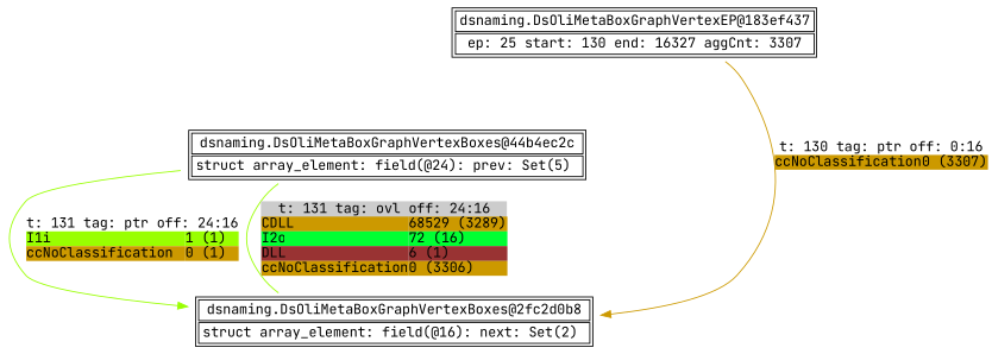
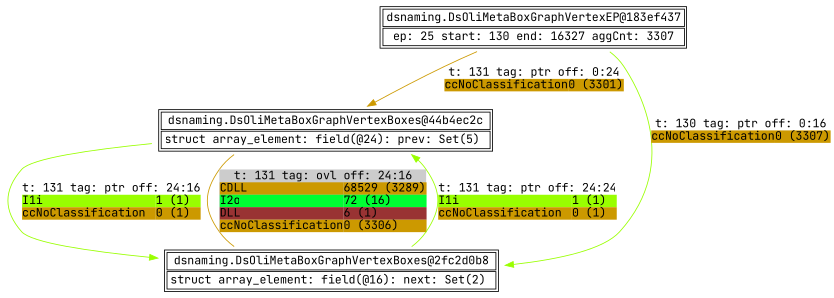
  digraph {
    fontname="JetBrains Mono"
    node [shape=none fontname="JetBrains Mono"]
    edge [color="#CC9900" fontname="JetBrains Mono"]
    n1 [label=<<TABLE><TR><TD COLSPAN="2">dsnaming.DsOliMetaBoxGraphVertexEP@183ef437</TD></TR><TR><TD COLSPAN="2">ep: 25 start: 130 end: 16327 aggCnt: 3307</TD></TR></TABLE>>]
    n2 [label=<<TABLE><TR><TD COLSPAN="2">dsnaming.DsOliMetaBoxGraphVertexBoxes@44b4ec2c</TD></TR><TR><TD COLSPAN="2">struct array_element: field(@24): prev: Set(5) </TD></TR></TABLE>>]
    n3 [label=<<TABLE><TR><TD COLSPAN="2">dsnaming.DsOliMetaBoxGraphVertexBoxes@2fc2d0b8</TD></TR><TR><TD COLSPAN="2">struct array_element: field(@16): next: Set(2) </TD></TR></TABLE>>]
    subgraph sub_1 {
      rankdir=LR
      n1
      n2
      n3
    }
-   n1 -> n3 [label=<<TABLE BORDER="0" ALIGN="left" COLOR="black" CELLBORDER="0"  CELLPADDING="0" CELLSPACING="0"><TR><TD COLSPAN="2">t: 130 tag: ptr off: 0:16</TD></TR><TR><TD ALIGN="left" BGCOLOR="#CC9900">ccNoClassification</TD><TD ALIGN="left" BGCOLOR="#CC9900">0 (3307)</TD></TR></TABLE>>]
+   n1 -> n2 [label=<<TABLE BORDER="0" ALIGN="left" COLOR="black" CELLBORDER="0"  CELLPADDING="0" CELLSPACING="0"><TR><TD COLSPAN="2">t: 131 tag: ptr off: 0:24</TD></TR><TR><TD ALIGN="left" BGCOLOR="#CC9900">ccNoClassification</TD><TD ALIGN="left" BGCOLOR="#CC9900">0 (3301)</TD></TR></TABLE>>]
+   n1 -> n3 [color="#99FF00" label=<<TABLE BORDER="0" ALIGN="left" COLOR="black" CELLBORDER="0"  CELLPADDING="0" CELLSPACING="0"><TR><TD COLSPAN="2">t: 130 tag: ptr off: 0:16</TD></TR><TR><TD ALIGN="left" BGCOLOR="#CC9900">ccNoClassification</TD><TD ALIGN="left" BGCOLOR="#CC9900">0 (3307)</TD></TR></TABLE>>]
    n2 -> n3 [color="#99FF00" label=<<TABLE BORDER="0" ALIGN="left" COLOR="black" CELLBORDER="0"  CELLPADDING="0" CELLSPACING="0"><TR><TD COLSPAN="2">t: 131 tag: ptr off: 24:16</TD></TR><TR><TD ALIGN="left" BGCOLOR="#99FF00">I1i</TD><TD ALIGN="left" BGCOLOR="#99FF00">1 (1)</TD></TR><TR><TD ALIGN="left" BGCOLOR="#CC9900">ccNoClassification</TD><TD ALIGN="left" BGCOLOR="#CC9900">0 (1)</TD></TR></TABLE>>]
-   n3 -> n2 [color="#99FF00" dir=none label=<<TABLE BORDER="0" ALIGN="left" BGCOLOR="#CCCCCC" COLOR="black" CELLBORDER="0" CELLPADDING="0" CELLSPACING="0"><TR><TD COLSPAN="2">t: 131 tag: ovl off: 24:16</TD></TR><TR><TD ALIGN="left" BGCOLOR="#CC9900">CDLL</TD><TD ALIGN="left" BGCOLOR="#CC9900">68529 (3289)</TD></TR><TR><TD ALIGN="left" BGCOLOR="#00FF33">I2o</TD><TD ALIGN="left" BGCOLOR="#00FF33">72 (16)</TD></TR><TR><TD ALIGN="left" BGCOLOR="#993333">DLL</TD><TD ALIGN="left" BGCOLOR="#993333">6 (1)</TD></TR><TR><TD ALIGN="left" BGCOLOR="#CC9900">ccNoClassification</TD><TD ALIGN="left" BGCOLOR="#CC9900">0 (3306)</TD></TR></TABLE>>]
+   n3 -> n2 [dir=none label=<<TABLE BORDER="0" ALIGN="left" BGCOLOR="#CCCCCC" COLOR="black" CELLBORDER="0" CELLPADDING="0" CELLSPACING="0"><TR><TD COLSPAN="2">t: 131 tag: ovl off: 24:16</TD></TR><TR><TD ALIGN="left" BGCOLOR="#CC9900">CDLL</TD><TD ALIGN="left" BGCOLOR="#CC9900">68529 (3289)</TD></TR><TR><TD ALIGN="left" BGCOLOR="#00FF33">I2o</TD><TD ALIGN="left" BGCOLOR="#00FF33">72 (16)</TD></TR><TR><TD ALIGN="left" BGCOLOR="#993333">DLL</TD><TD ALIGN="left" BGCOLOR="#993333">6 (1)</TD></TR><TR><TD ALIGN="left" BGCOLOR="#CC9900">ccNoClassification</TD><TD ALIGN="left" BGCOLOR="#CC9900">0 (3306)</TD></TR></TABLE>>]
+   n3 -> n2 [color="#99FF00" label=<<TABLE BORDER="0" ALIGN="left" COLOR="black" CELLBORDER="0"  CELLPADDING="0" CELLSPACING="0"><TR><TD COLSPAN="2">t: 131 tag: ptr off: 24:24</TD></TR><TR><TD ALIGN="left" BGCOLOR="#99FF00">I1i</TD><TD ALIGN="left" BGCOLOR="#99FF00">1 (1)</TD></TR><TR><TD ALIGN="left" BGCOLOR="#CC9900">ccNoClassification</TD><TD ALIGN="left" BGCOLOR="#CC9900">0 (1)</TD></TR></TABLE>>]
  }
